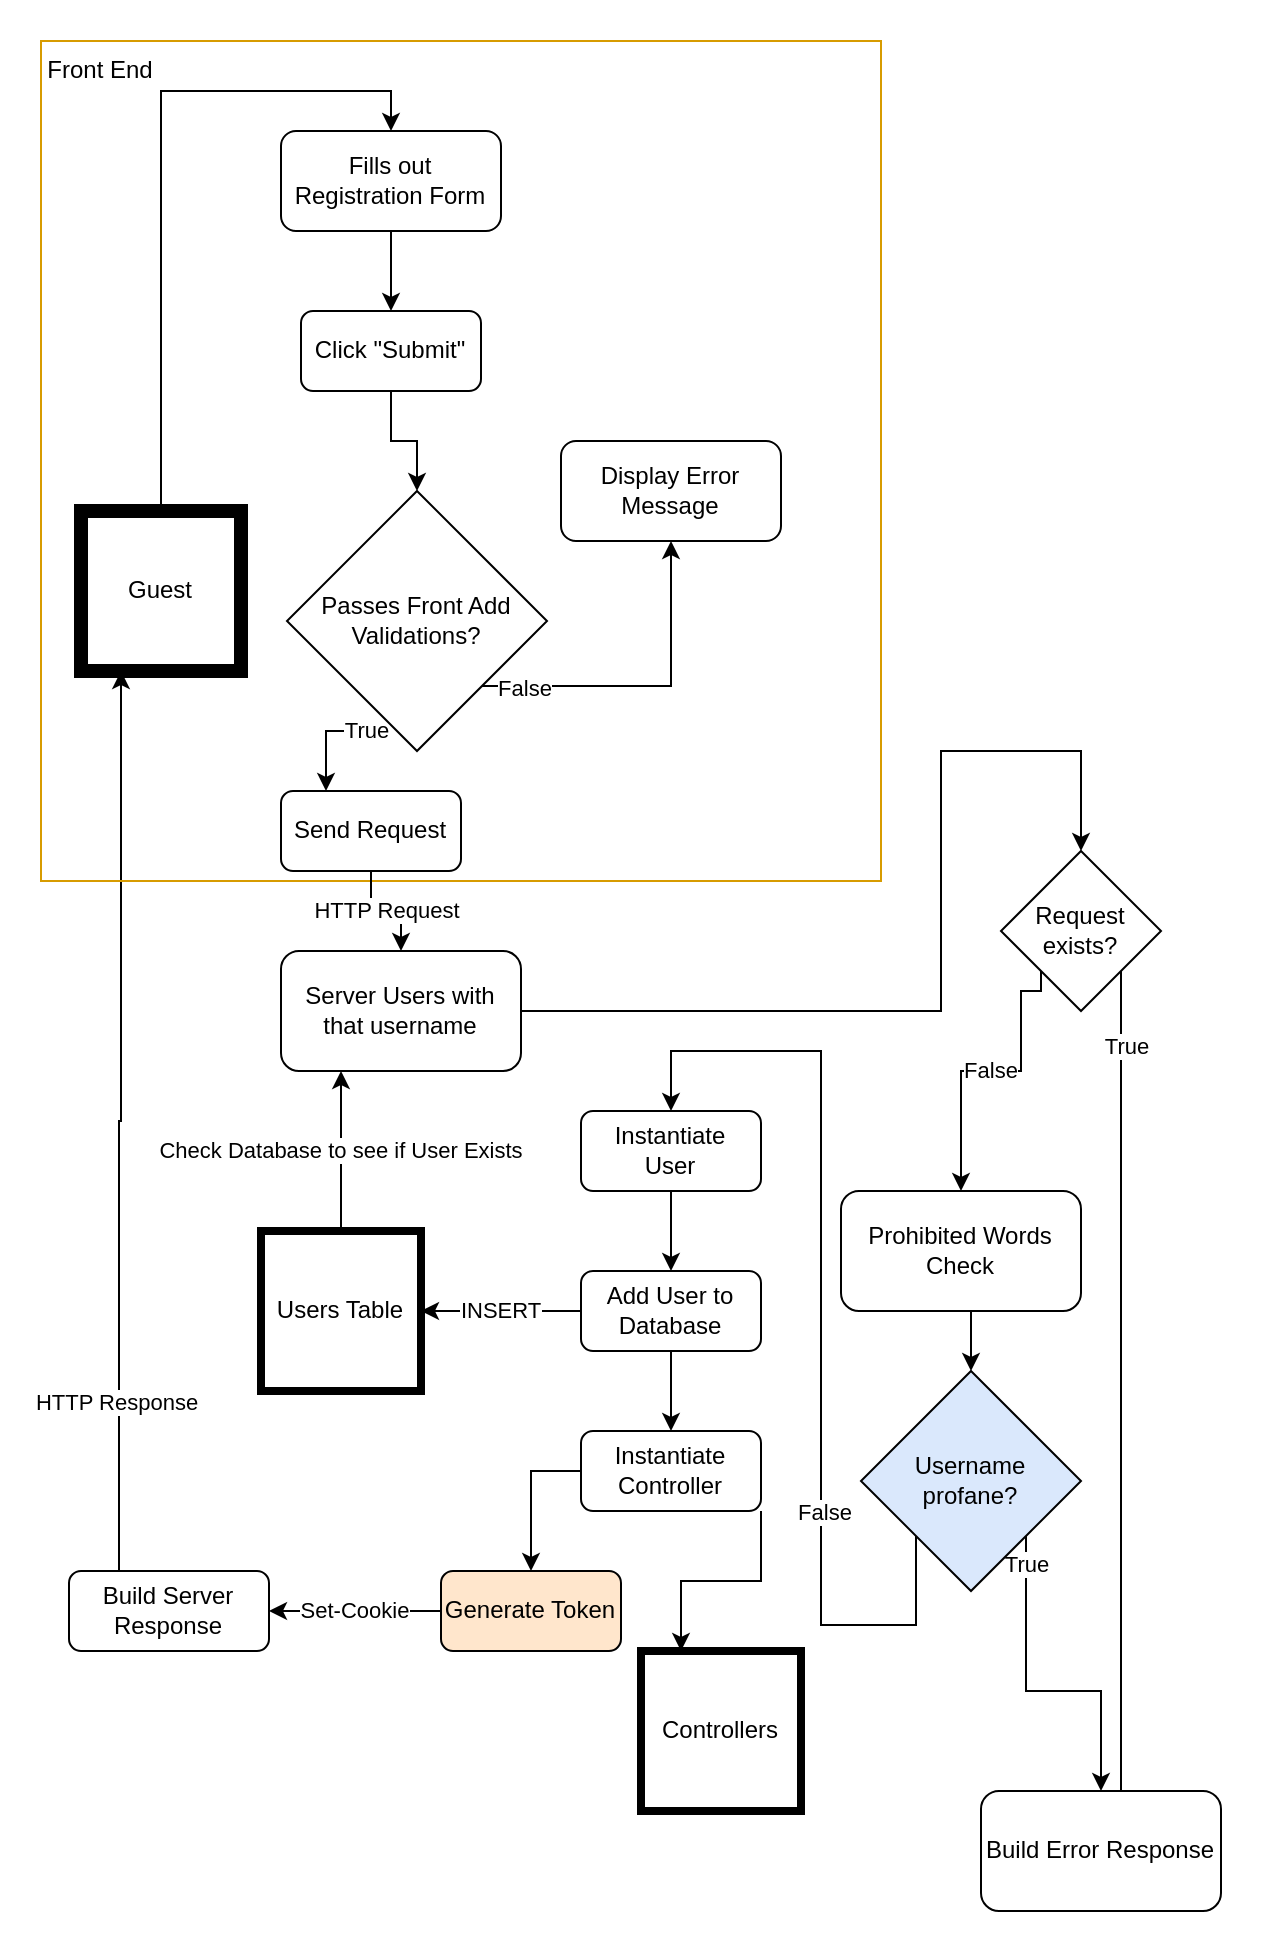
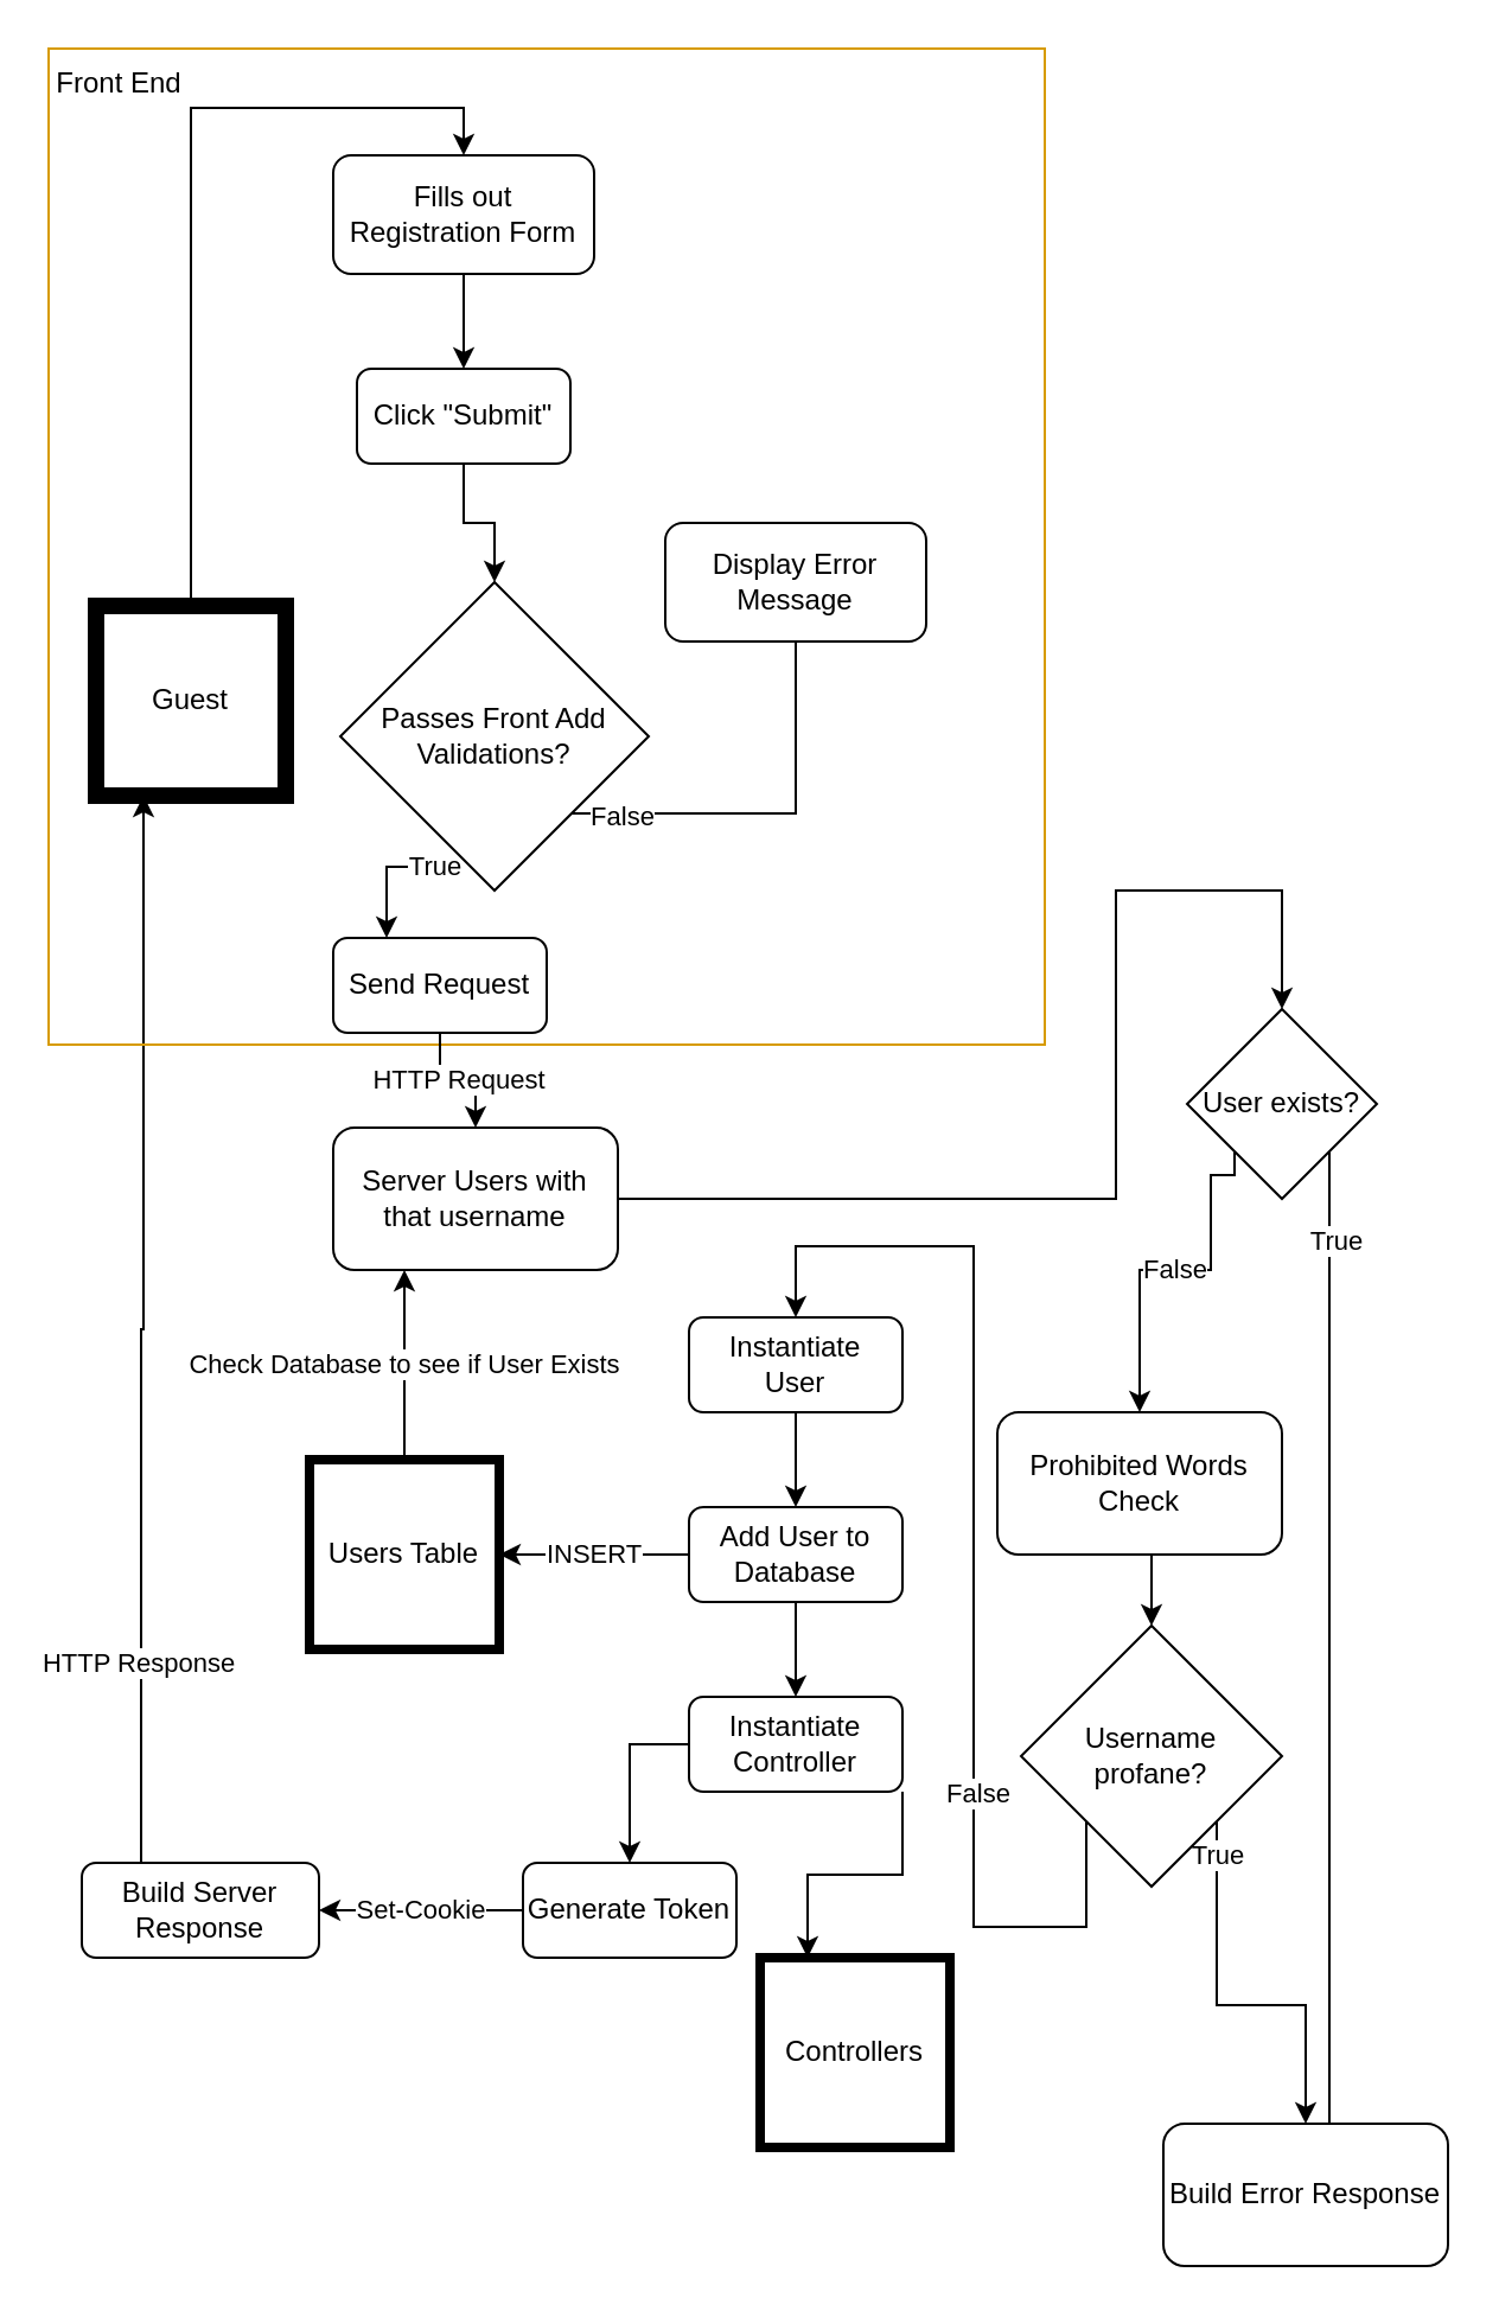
  <mxCell id="0" />
  <mxCell id="1" parent="0" />
  <mxCell id="2" style="edgeStyle=orthogonalEdgeStyle;rounded=0;orthogonalLoop=1;jettySize=auto;html=1;exitX=0.5;exitY=0;exitDx=0;exitDy=0;entryX=0.5;entryY=0;entryDx=0;entryDy=0;" parent="1" source="3" target="5" edge="1"><mxGeometry relative="1" as="geometry" /></mxCell>
  <mxCell id="3" value="Guest" style="whiteSpace=wrap;html=1;aspect=fixed;strokeWidth=7;" parent="1" vertex="1"><mxGeometry x="40" y="255" width="80" height="80" as="geometry" /></mxCell>
  <mxCell id="4" style="edgeStyle=orthogonalEdgeStyle;rounded=0;orthogonalLoop=1;jettySize=auto;html=1;exitX=0.5;exitY=1;exitDx=0;exitDy=0;" edge="1" parent="1" source="5" target="7"><mxGeometry relative="1" as="geometry" /></mxCell>
  <mxCell id="5" value="Fills out Registration Form" style="rounded=1;whiteSpace=wrap;html=1;strokeWidth=1;" parent="1" vertex="1"><mxGeometry x="140" y="65" width="110" height="50" as="geometry" /></mxCell>
  <mxCell id="6" style="edgeStyle=orthogonalEdgeStyle;rounded=0;orthogonalLoop=1;jettySize=auto;html=1;exitX=0.5;exitY=1;exitDx=0;exitDy=0;entryX=0.5;entryY=0;entryDx=0;entryDy=0;" edge="1" parent="1" source="7" target="35"><mxGeometry relative="1" as="geometry" /></mxCell>
  <mxCell id="7" value="Click &quot;Submit&quot;" style="rounded=1;whiteSpace=wrap;html=1;strokeWidth=1;" parent="1" vertex="1"><mxGeometry x="150" y="155" width="90" height="40" as="geometry" /></mxCell>
  <mxCell id="8" style="edgeStyle=orthogonalEdgeStyle;rounded=0;orthogonalLoop=1;jettySize=auto;html=1;exitX=1;exitY=0.5;exitDx=0;exitDy=0;entryX=0.5;entryY=0;entryDx=0;entryDy=0;" parent="1" source="9" target="20" edge="1"><mxGeometry relative="1" as="geometry"><Array as="points"><mxPoint x="470" y="505" /><mxPoint x="470" y="375" /><mxPoint x="540" y="375" /></Array></mxGeometry></mxCell>
  <mxCell id="9" value="Server Users with that username" style="rounded=1;whiteSpace=wrap;html=1;strokeWidth=1;" parent="1" vertex="1"><mxGeometry x="140" y="475" width="120" height="60" as="geometry" /></mxCell>
  <mxCell id="10" value="INSERT" style="edgeStyle=orthogonalEdgeStyle;rounded=0;orthogonalLoop=1;jettySize=auto;html=1;exitX=0;exitY=0.5;exitDx=0;exitDy=0;entryX=1;entryY=0.5;entryDx=0;entryDy=0;" edge="1" parent="1" source="12" target="17"><mxGeometry relative="1" as="geometry" /></mxCell>
  <mxCell id="11" style="edgeStyle=orthogonalEdgeStyle;rounded=0;orthogonalLoop=1;jettySize=auto;html=1;exitX=0.5;exitY=1;exitDx=0;exitDy=0;entryX=0.5;entryY=0;entryDx=0;entryDy=0;" edge="1" parent="1" source="12" target="46"><mxGeometry relative="1" as="geometry" /></mxCell>
  <mxCell id="12" value="Add User to Database" style="rounded=1;whiteSpace=wrap;html=1;strokeWidth=1;" parent="1" vertex="1"><mxGeometry x="290" y="635" width="90" height="40" as="geometry" /></mxCell>
  <mxCell id="13" style="edgeStyle=orthogonalEdgeStyle;rounded=0;orthogonalLoop=1;jettySize=auto;html=1;exitX=0.25;exitY=0;exitDx=0;exitDy=0;entryX=0.25;entryY=1;entryDx=0;entryDy=0;" parent="1" source="15" target="3" edge="1"><mxGeometry relative="1" as="geometry" /></mxCell>
  <mxCell id="14" value="HTTP Response" style="edgeLabel;html=1;align=center;verticalAlign=middle;resizable=0;points=[];" parent="13" vertex="1" connectable="0"><mxGeometry x="-0.621" y="2" relative="1" as="geometry"><mxPoint as="offset" /></mxGeometry></mxCell>
  <mxCell id="15" value="Build Server Response" style="rounded=1;whiteSpace=wrap;html=1;strokeWidth=1;" parent="1" vertex="1"><mxGeometry x="34" y="785" width="100" height="40" as="geometry" /></mxCell>
  <mxCell id="16" value="Check Database to see if User Exists" style="edgeStyle=orthogonalEdgeStyle;rounded=0;orthogonalLoop=1;jettySize=auto;html=1;exitX=0.5;exitY=0;exitDx=0;exitDy=0;entryX=0.25;entryY=1;entryDx=0;entryDy=0;" parent="1" source="17" target="9" edge="1"><mxGeometry relative="1" as="geometry" /></mxCell>
  <mxCell id="17" value="Users Table" style="whiteSpace=wrap;html=1;aspect=fixed;strokeWidth=4;" parent="1" vertex="1"><mxGeometry x="130" y="615" width="80" height="80" as="geometry" /></mxCell>
  <mxCell id="18" style="edgeStyle=orthogonalEdgeStyle;rounded=0;orthogonalLoop=1;jettySize=auto;html=1;exitX=1;exitY=1;exitDx=0;exitDy=0;" parent="1" source="20" edge="1"><mxGeometry relative="1" as="geometry"><mxPoint x="560" y="935" as="targetPoint" /></mxGeometry></mxCell>
  <mxCell id="19" value="True" style="edgeLabel;html=1;align=center;verticalAlign=middle;resizable=0;points=[];" parent="18" vertex="1" connectable="0"><mxGeometry x="-0.835" y="2" relative="1" as="geometry"><mxPoint as="offset" /></mxGeometry></mxCell>
- <mxCell id="20" value="Request exists?" style="rhombus;whiteSpace=wrap;html=1;strokeWidth=1;" parent="1" vertex="1"><mxGeometry x="500" y="425" width="80" height="80" as="geometry" /></mxCell>
+ <mxCell id="20" value="User exists?" style="rhombus;whiteSpace=wrap;html=1;strokeWidth=1;" parent="1" vertex="1"><mxGeometry x="500" y="425" width="80" height="80" as="geometry" /></mxCell>
  <mxCell id="21" value="Build Error Response" style="rounded=1;whiteSpace=wrap;html=1;strokeWidth=1;" parent="1" vertex="1"><mxGeometry x="490" y="895" width="120" height="60" as="geometry" /></mxCell>
  <mxCell id="22" value="False" style="edgeStyle=orthogonalEdgeStyle;rounded=0;orthogonalLoop=1;jettySize=auto;html=1;exitX=0;exitY=1;exitDx=0;exitDy=0;entryX=0.5;entryY=0;entryDx=0;entryDy=0;" parent="1" source="20" target="29" edge="1"><mxGeometry relative="1" as="geometry"><mxPoint x="415" y="535" as="sourcePoint" /><Array as="points"><mxPoint x="520" y="495" /><mxPoint x="510" y="495" /><mxPoint x="510" y="535" /><mxPoint x="480" y="535" /></Array></mxGeometry></mxCell>
  <mxCell id="23" style="edgeStyle=orthogonalEdgeStyle;rounded=0;orthogonalLoop=1;jettySize=auto;html=1;exitX=0;exitY=1;exitDx=0;exitDy=0;entryX=0.5;entryY=0;entryDx=0;entryDy=0;" parent="1" source="27" target="43" edge="1"><mxGeometry relative="1" as="geometry"><Array as="points"><mxPoint x="458" y="812" /><mxPoint x="410" y="812" /><mxPoint x="410" y="525" /><mxPoint x="335" y="525" /></Array><mxPoint x="310" y="585" as="targetPoint" /></mxGeometry></mxCell>
  <mxCell id="24" value="False" style="edgeLabel;html=1;align=center;verticalAlign=middle;resizable=0;points=[];" parent="23" vertex="1" connectable="0"><mxGeometry x="-0.383" y="-1" relative="1" as="geometry"><mxPoint as="offset" /></mxGeometry></mxCell>
  <mxCell id="25" style="edgeStyle=orthogonalEdgeStyle;rounded=0;orthogonalLoop=1;jettySize=auto;html=1;exitX=1;exitY=1;exitDx=0;exitDy=0;entryX=0.5;entryY=0;entryDx=0;entryDy=0;" parent="1" source="27" target="21" edge="1"><mxGeometry relative="1" as="geometry" /></mxCell>
  <mxCell id="26" value="True" style="edgeLabel;html=1;align=center;verticalAlign=middle;resizable=0;points=[];" parent="25" vertex="1" connectable="0"><mxGeometry x="-0.832" relative="1" as="geometry"><mxPoint as="offset" /></mxGeometry></mxCell>
- <mxCell id="27" value="Username &lt;br&gt;profane?" style="rhombus;whiteSpace=wrap;html=1;strokeWidth=1;fillColor=#dae8fc;" parent="1" vertex="1"><mxGeometry x="430" y="685" width="110" height="110" as="geometry" /></mxCell>
+ <mxCell id="27" value="Username &lt;br&gt;profane?" style="rhombus;whiteSpace=wrap;html=1;strokeWidth=1;" parent="1" vertex="1"><mxGeometry x="430" y="685" width="110" height="110" as="geometry" /></mxCell>
  <mxCell id="28" style="edgeStyle=orthogonalEdgeStyle;rounded=0;orthogonalLoop=1;jettySize=auto;html=1;exitX=0.75;exitY=1;exitDx=0;exitDy=0;entryX=0.5;entryY=0;entryDx=0;entryDy=0;" parent="1" source="29" target="27" edge="1"><mxGeometry relative="1" as="geometry" /></mxCell>
  <mxCell id="29" value="Prohibited Words Check" style="rounded=1;whiteSpace=wrap;html=1;strokeWidth=1;" parent="1" vertex="1"><mxGeometry x="420" y="595" width="120" height="60" as="geometry" /></mxCell>
  <mxCell id="30" value="" style="whiteSpace=wrap;html=1;aspect=fixed;strokeWidth=1;fillColor=none;strokeColor=#d79b00;" parent="1" vertex="1"><mxGeometry x="20" y="20" width="420" height="420" as="geometry" /></mxCell>
  <mxCell id="31" value="Front End" style="text;html=1;strokeColor=none;fillColor=none;align=center;verticalAlign=middle;whiteSpace=wrap;rounded=0;strokeWidth=1;" parent="1" vertex="1"><mxGeometry x="20" y="20" width="60" height="30" as="geometry" /></mxCell>
- <mxCell id="32" style="edgeStyle=orthogonalEdgeStyle;rounded=0;orthogonalLoop=1;jettySize=auto;html=1;exitX=1;exitY=1;exitDx=0;exitDy=0;entryX=0.5;entryY=1;entryDx=0;entryDy=0;" edge="1" parent="1" source="35" target="36"><mxGeometry relative="1" as="geometry"><Array as="points"><mxPoint x="335" y="343" /></Array></mxGeometry></mxCell>
+ <mxCell id="32" style="edgeStyle=orthogonalEdgeStyle;rounded=0;orthogonalLoop=1;jettySize=auto;html=1;exitX=1;exitY=1;exitDx=0;exitDy=0;entryX=0.5;entryY=1;entryDx=0;entryDy=0;endArrow=none;" edge="1" parent="1" source="35" target="36"><mxGeometry relative="1" as="geometry"><Array as="points"><mxPoint x="335" y="343" /></Array></mxGeometry></mxCell>
  <mxCell id="33" value="False" style="edgeLabel;html=1;align=center;verticalAlign=middle;resizable=0;points=[];" vertex="1" connectable="0" parent="32"><mxGeometry x="-0.752" relative="1" as="geometry"><mxPoint y="1" as="offset" /></mxGeometry></mxCell>
  <mxCell id="34" value="True" style="edgeStyle=orthogonalEdgeStyle;rounded=0;orthogonalLoop=1;jettySize=auto;html=1;exitX=0;exitY=1;exitDx=0;exitDy=0;entryX=0.25;entryY=0;entryDx=0;entryDy=0;" edge="1" parent="1" source="35" target="38"><mxGeometry relative="1" as="geometry"><Array as="points"><mxPoint x="193" y="365" /><mxPoint x="163" y="365" /></Array></mxGeometry></mxCell>
  <mxCell id="35" value="Passes Front Add Validations?" style="rhombus;whiteSpace=wrap;html=1;strokeWidth=1;" vertex="1" parent="1"><mxGeometry x="143" y="245" width="130" height="130" as="geometry" /></mxCell>
  <mxCell id="36" value="Display Error Message" style="rounded=1;whiteSpace=wrap;html=1;strokeWidth=1;" vertex="1" parent="1"><mxGeometry x="280" y="220" width="110" height="50" as="geometry" /></mxCell>
  <mxCell id="37" value="HTTP Request" style="edgeStyle=orthogonalEdgeStyle;rounded=0;orthogonalLoop=1;jettySize=auto;html=1;exitX=0.5;exitY=1;exitDx=0;exitDy=0;" edge="1" parent="1" source="38" target="9"><mxGeometry relative="1" as="geometry" /></mxCell>
  <mxCell id="38" value="Send Request" style="rounded=1;whiteSpace=wrap;html=1;strokeWidth=1;" vertex="1" parent="1"><mxGeometry x="140" y="395" width="90" height="40" as="geometry" /></mxCell>
  <mxCell id="39" value="Set-Cookie" style="edgeStyle=orthogonalEdgeStyle;rounded=0;orthogonalLoop=1;jettySize=auto;html=1;exitX=0;exitY=0.5;exitDx=0;exitDy=0;entryX=1;entryY=0.5;entryDx=0;entryDy=0;" edge="1" parent="1" source="40" target="15"><mxGeometry relative="1" as="geometry" /></mxCell>
- <mxCell id="40" value="Generate Token" style="rounded=1;whiteSpace=wrap;html=1;strokeWidth=1;fillColor=#ffe6cc;" vertex="1" parent="1"><mxGeometry x="220" y="785" width="90" height="40" as="geometry" /></mxCell>
+ <mxCell id="40" value="Generate Token" style="rounded=1;whiteSpace=wrap;html=1;strokeWidth=1;" vertex="1" parent="1"><mxGeometry x="220" y="785" width="90" height="40" as="geometry" /></mxCell>
  <mxCell id="41" value="Controllers" style="whiteSpace=wrap;html=1;aspect=fixed;strokeWidth=4;" vertex="1" parent="1"><mxGeometry x="320" y="825" width="80" height="80" as="geometry" /></mxCell>
  <mxCell id="42" style="edgeStyle=orthogonalEdgeStyle;rounded=0;orthogonalLoop=1;jettySize=auto;html=1;exitX=0.5;exitY=1;exitDx=0;exitDy=0;entryX=0.5;entryY=0;entryDx=0;entryDy=0;" edge="1" parent="1" source="43" target="12"><mxGeometry relative="1" as="geometry" /></mxCell>
  <mxCell id="43" value="Instantiate&lt;br&gt;User" style="rounded=1;whiteSpace=wrap;html=1;strokeWidth=1;" vertex="1" parent="1"><mxGeometry x="290" y="555" width="90" height="40" as="geometry" /></mxCell>
  <mxCell id="44" style="edgeStyle=orthogonalEdgeStyle;rounded=0;orthogonalLoop=1;jettySize=auto;html=1;exitX=1;exitY=1;exitDx=0;exitDy=0;entryX=0.25;entryY=0;entryDx=0;entryDy=0;" edge="1" parent="1" source="46" target="41"><mxGeometry relative="1" as="geometry" /></mxCell>
  <mxCell id="45" style="edgeStyle=orthogonalEdgeStyle;rounded=0;orthogonalLoop=1;jettySize=auto;html=1;exitX=0;exitY=0.5;exitDx=0;exitDy=0;entryX=0.5;entryY=0;entryDx=0;entryDy=0;" edge="1" parent="1" source="46" target="40"><mxGeometry relative="1" as="geometry" /></mxCell>
  <mxCell id="46" value="Instantiate&lt;br&gt;Controller" style="rounded=1;whiteSpace=wrap;html=1;strokeWidth=1;" vertex="1" parent="1"><mxGeometry x="290" y="715" width="90" height="40" as="geometry" /></mxCell>
